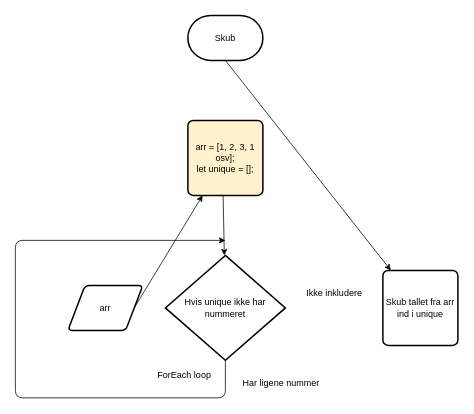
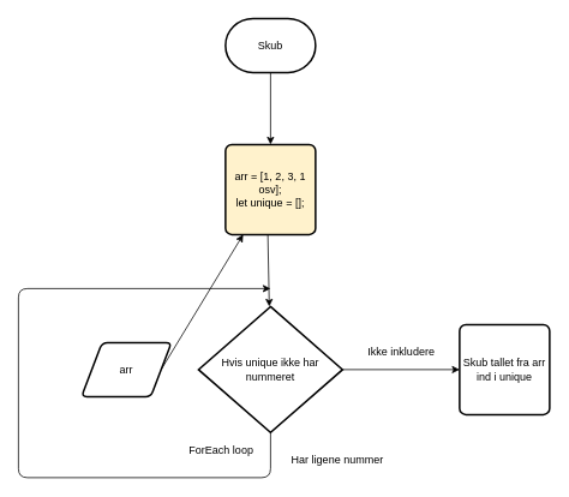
  <mxCell id="0" />
  <mxCell id="1" parent="0" />
  <mxCell id="2" value="Hvis unique ikke har nummeret" style="strokeWidth=2;html=1;shape=mxgraph.flowchart.decision;whiteSpace=wrap;" vertex="1" parent="1"><mxGeometry x="220" y="340" width="160" height="140" as="geometry" /></mxCell>
  <mxCell id="3" value="arr" style="shape=parallelogram;html=1;strokeWidth=2;perimeter=parallelogramPerimeter;whiteSpace=wrap;rounded=1;arcSize=12;size=0.23;" vertex="1" parent="1"><mxGeometry x="90" y="380" width="100" height="60" as="geometry" /></mxCell>
  <mxCell id="4" value="" style="endArrow=classic;html=1;exitX=1;exitY=0.5;exitDx=0;exitDy=0;" edge="1" parent="1" source="3" target="13"><mxGeometry width="50" height="50" relative="1" as="geometry"><mxPoint x="290" y="420" as="sourcePoint" /><mxPoint x="260" y="180" as="targetPoint" /></mxGeometry></mxCell>
  <mxCell id="5" value="" style="endArrow=classic;html=1;exitX=0.5;exitY=1;exitDx=0;exitDy=0;exitPerimeter=0;" edge="1" parent="1" source="2"><mxGeometry width="50" height="50" relative="1" as="geometry"><mxPoint x="290" y="410" as="sourcePoint" /><mxPoint x="300" y="320" as="targetPoint" /><Array as="points"><mxPoint x="300" y="530" /><mxPoint x="20" y="530" /><mxPoint x="20" y="320" /></Array></mxGeometry></mxCell>
  <mxCell id="6" value="Har ligene nummer" style="text;html=1;align=center;verticalAlign=middle;resizable=0;points=[];autosize=1;" vertex="1" parent="1"><mxGeometry x="314" y="500" width="120" height="20" as="geometry" /></mxCell>
  <mxCell id="7" value="Skub" style="strokeWidth=2;html=1;shape=mxgraph.flowchart.terminator;whiteSpace=wrap;" vertex="1" parent="1"><mxGeometry x="250" y="20" width="100" height="60" as="geometry" /></mxCell>
+ <mxCell id="8" value="" style="endArrow=classic;html=1;exitX=1;exitY=0.5;exitDx=0;exitDy=0;exitPerimeter=0;" edge="1" parent="1" source="2" target="12"><mxGeometry width="50" height="50" relative="1" as="geometry"><mxPoint x="290" y="420" as="sourcePoint" /><mxPoint x="500" y="240" as="targetPoint" /></mxGeometry></mxCell>
  <mxCell id="9" value="Ikke inkludere" style="text;html=1;align=center;verticalAlign=middle;resizable=0;points=[];autosize=1;" vertex="1" parent="1"><mxGeometry x="400" y="380" width="90" height="20" as="geometry" /></mxCell>
  <mxCell id="10" value="ForEach loop" style="text;html=1;align=center;verticalAlign=middle;resizable=0;points=[];autosize=1;" vertex="1" parent="1"><mxGeometry x="200" y="490" width="90" height="20" as="geometry" /></mxCell>
- <mxCell id="11" value="" style="endArrow=classic;html=1;exitX=0.5;exitY=1;exitDx=0;exitDy=0;exitPerimeter=0;" edge="1" parent="1" source="7" target="12"><mxGeometry width="50" height="50" relative="1" as="geometry"><mxPoint x="290" y="420" as="sourcePoint" /><mxPoint x="300" y="120" as="targetPoint" /></mxGeometry></mxCell>
+ <mxCell id="11" value="" style="endArrow=classic;html=1;exitX=0.5;exitY=1;exitDx=0;exitDy=0;exitPerimeter=0;entryX=0.5;entryY=0;entryDx=0;entryDy=0;" edge="1" parent="1" source="7" target="13"><mxGeometry width="50" height="50" relative="1" as="geometry"><mxPoint x="290" y="420" as="sourcePoint" /><mxPoint x="300" y="120" as="targetPoint" /></mxGeometry></mxCell>
  <mxCell id="12" value="Skub tallet fra arr ind i unique" style="rounded=1;whiteSpace=wrap;html=1;absoluteArcSize=1;arcSize=14;strokeWidth=2;" vertex="1" parent="1"><mxGeometry x="510" y="360" width="100" height="100" as="geometry" /></mxCell>
  <mxCell id="13" value="arr = [1, 2, 3, 1 osv];&lt;br&gt;let unique = [];" style="rounded=1;whiteSpace=wrap;html=1;absoluteArcSize=1;arcSize=14;strokeWidth=2;fillColor=#fff2cc;" vertex="1" parent="1"><mxGeometry x="250" y="160" width="100" height="100" as="geometry" /></mxCell>
  <mxCell id="14" value="" style="endArrow=classic;html=1;" edge="1" parent="1" target="2"><mxGeometry width="50" height="50" relative="1" as="geometry"><mxPoint x="297" y="260" as="sourcePoint" /><mxPoint x="340" y="350" as="targetPoint" /></mxGeometry></mxCell>
